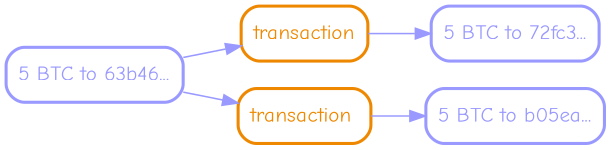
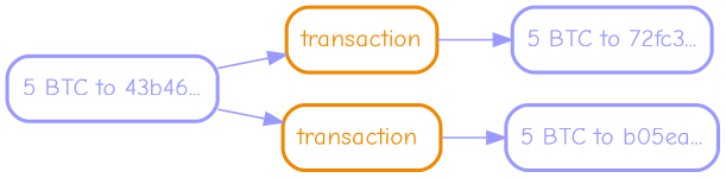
  digraph {
    rankdir=LR
    splines=spline
    fontname="Comic Neue"
    node [color="#9999ff" fontcolor="#9999ff" fontname="Comic Neue" shape=box style="rounded,bold"]
    edge [color="#9999ff" fontname="Comic Neue"]
    transaction [color="#ee8800" fontcolor="#ee8800"]
    "5 BTC to 72fc3..."
    "transaction " [color="#ee8800" fontcolor="#ee8800"]
    "5 BTC to b05ea..."
-   "5 BTC to 43b46..." [label="5 BTC to 63b46..."]
+   "5 BTC to 43b46..."
    transaction -> "5 BTC to 72fc3..."
    "transaction " -> "5 BTC to b05ea..."
    "5 BTC to 43b46..." -> transaction
    "5 BTC to 43b46..." -> "transaction "
  }
